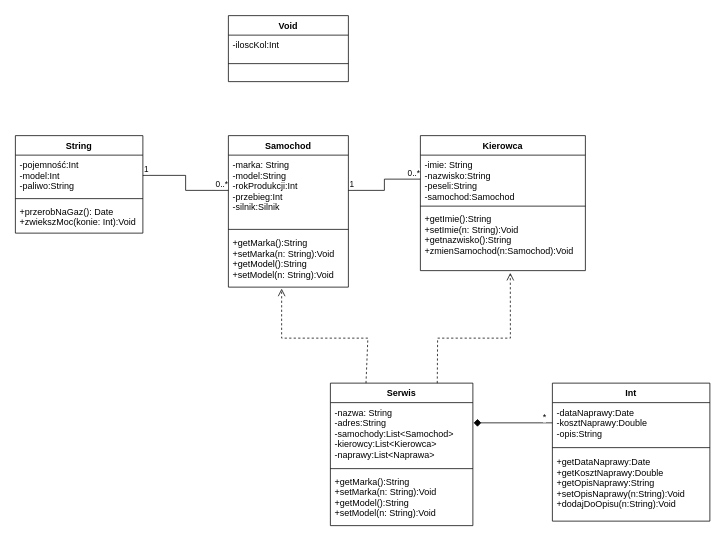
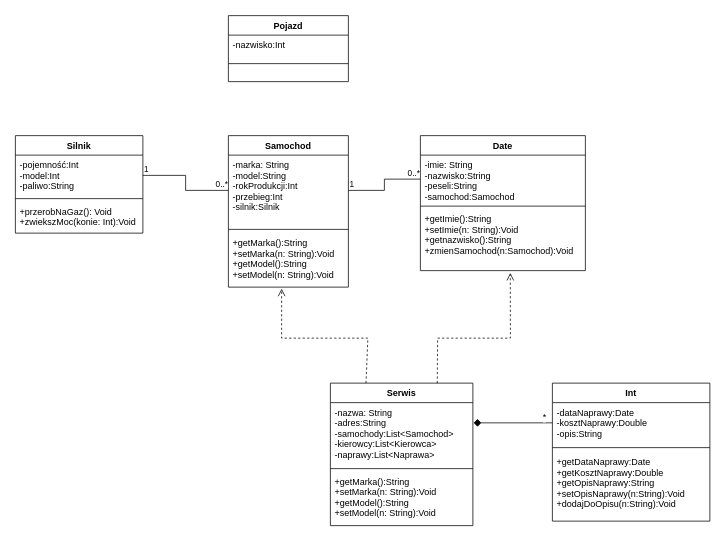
  <mxCell id="0" />
  <mxCell id="1" parent="0" />
  <mxCell id="2" value="Samochod" style="swimlane;fontStyle=1;align=center;verticalAlign=top;childLayout=stackLayout;horizontal=1;startSize=26;horizontalStack=0;resizeParent=1;resizeParentMax=0;resizeLast=0;collapsible=1;marginBottom=0;labelBackgroundColor=default;labelBorderColor=none;" vertex="1" parent="1"><mxGeometry x="304" y="180" width="160" height="202" as="geometry" /></mxCell>
  <mxCell id="3" value="-marka: String&#10;-model:String&#10;-rokProdukcji:Int&#10;-przebieg:Int&#10;-silnik:Silnik" style="text;strokeColor=none;fillColor=none;align=left;verticalAlign=top;spacingLeft=4;spacingRight=4;overflow=hidden;rotatable=0;points=[[0,0.5],[1,0.5]];portConstraint=eastwest;labelBackgroundColor=default;labelBorderColor=none;" vertex="1" parent="2"><mxGeometry y="26" width="160" height="94" as="geometry" /></mxCell>
  <mxCell id="4" value="" style="line;strokeWidth=1;fillColor=none;align=left;verticalAlign=middle;spacingTop=-1;spacingLeft=3;spacingRight=3;rotatable=0;labelPosition=right;points=[];portConstraint=eastwest;strokeColor=inherit;labelBackgroundColor=default;labelBorderColor=none;" vertex="1" parent="2"><mxGeometry y="120" width="160" height="10" as="geometry" /></mxCell>
  <mxCell id="5" value="+getMarka():String&#10;+setMarka(n: String):Void&#10;+getModel():String&#10;+setModel(n: String):Void" style="text;strokeColor=none;fillColor=none;align=left;verticalAlign=top;spacingLeft=4;spacingRight=4;overflow=hidden;rotatable=0;points=[[0,0.5],[1,0.5]];portConstraint=eastwest;labelBackgroundColor=default;labelBorderColor=none;" vertex="1" parent="2"><mxGeometry y="130" width="160" height="72" as="geometry" /></mxCell>
- <mxCell id="6" value="String" style="swimlane;fontStyle=1;align=center;verticalAlign=top;childLayout=stackLayout;horizontal=1;startSize=26;horizontalStack=0;resizeParent=1;resizeParentMax=0;resizeLast=0;collapsible=1;marginBottom=0;labelBackgroundColor=default;labelBorderColor=none;" vertex="1" parent="1"><mxGeometry x="20" y="180" width="170" height="130" as="geometry" /></mxCell>
+ <mxCell id="6" value="Silnik" style="swimlane;fontStyle=1;align=center;verticalAlign=top;childLayout=stackLayout;horizontal=1;startSize=26;horizontalStack=0;resizeParent=1;resizeParentMax=0;resizeLast=0;collapsible=1;marginBottom=0;labelBackgroundColor=default;labelBorderColor=none;" vertex="1" parent="1"><mxGeometry x="20" y="180" width="170" height="130" as="geometry" /></mxCell>
  <mxCell id="7" value="-pojemność:Int&#10;-model:Int&#10;-paliwo:String" style="text;strokeColor=none;fillColor=none;align=left;verticalAlign=top;spacingLeft=4;spacingRight=4;overflow=hidden;rotatable=0;points=[[0,0.5],[1,0.5]];portConstraint=eastwest;labelBackgroundColor=default;labelBorderColor=none;" vertex="1" parent="6"><mxGeometry y="26" width="170" height="54" as="geometry" /></mxCell>
  <mxCell id="8" value="" style="line;strokeWidth=1;fillColor=none;align=left;verticalAlign=middle;spacingTop=-1;spacingLeft=3;spacingRight=3;rotatable=0;labelPosition=right;points=[];portConstraint=eastwest;strokeColor=inherit;labelBackgroundColor=default;labelBorderColor=none;" vertex="1" parent="6"><mxGeometry y="80" width="170" height="8" as="geometry" /></mxCell>
- <mxCell id="9" value="+przerobNaGaz(): Date&#10;+zwiekszMoc(konie: Int):Void" style="text;strokeColor=none;fillColor=none;align=left;verticalAlign=top;spacingLeft=4;spacingRight=4;overflow=hidden;rotatable=0;points=[[0,0.5],[1,0.5]];portConstraint=eastwest;labelBackgroundColor=default;labelBorderColor=none;" vertex="1" parent="6"><mxGeometry y="88" width="170" height="42" as="geometry" /></mxCell>
- <mxCell id="10" value="Kierowca" style="swimlane;fontStyle=1;align=center;verticalAlign=top;childLayout=stackLayout;horizontal=1;startSize=26;horizontalStack=0;resizeParent=1;resizeParentMax=0;resizeLast=0;collapsible=1;marginBottom=0;labelBackgroundColor=default;labelBorderColor=none;" vertex="1" parent="1"><mxGeometry x="560" y="180" width="220" height="180" as="geometry" /></mxCell>
+ <mxCell id="9" value="+przerobNaGaz(): Void&#10;+zwiekszMoc(konie: Int):Void" style="text;strokeColor=none;fillColor=none;align=left;verticalAlign=top;spacingLeft=4;spacingRight=4;overflow=hidden;rotatable=0;points=[[0,0.5],[1,0.5]];portConstraint=eastwest;labelBackgroundColor=default;labelBorderColor=none;" vertex="1" parent="6"><mxGeometry y="88" width="170" height="42" as="geometry" /></mxCell>
+ <mxCell id="10" value="Date" style="swimlane;fontStyle=1;align=center;verticalAlign=top;childLayout=stackLayout;horizontal=1;startSize=26;horizontalStack=0;resizeParent=1;resizeParentMax=0;resizeLast=0;collapsible=1;marginBottom=0;labelBackgroundColor=default;labelBorderColor=none;" vertex="1" parent="1"><mxGeometry x="560" y="180" width="220" height="180" as="geometry" /></mxCell>
  <mxCell id="11" value="-imie: String&#10;-nazwisko:String&#10;-peseli:String&#10;-samochod:Samochod" style="text;strokeColor=none;fillColor=none;align=left;verticalAlign=top;spacingLeft=4;spacingRight=4;overflow=hidden;rotatable=0;points=[[0,0.5],[1,0.5]];portConstraint=eastwest;labelBackgroundColor=default;labelBorderColor=none;" vertex="1" parent="10"><mxGeometry y="26" width="220" height="64" as="geometry" /></mxCell>
  <mxCell id="12" value="" style="line;strokeWidth=1;fillColor=none;align=left;verticalAlign=middle;spacingTop=-1;spacingLeft=3;spacingRight=3;rotatable=0;labelPosition=right;points=[];portConstraint=eastwest;strokeColor=inherit;labelBackgroundColor=default;labelBorderColor=none;" vertex="1" parent="10"><mxGeometry y="90" width="220" height="8" as="geometry" /></mxCell>
  <mxCell id="13" value="+getImie():String&#10;+setImie(n: String):Void&#10;+getnazwisko():String&#10;+zmienSamochod(n:Samochod):Void" style="text;strokeColor=none;fillColor=none;align=left;verticalAlign=top;spacingLeft=4;spacingRight=4;overflow=hidden;rotatable=0;points=[[0,0.5],[1,0.5]];portConstraint=eastwest;labelBackgroundColor=default;labelBorderColor=none;" vertex="1" parent="10"><mxGeometry y="98" width="220" height="82" as="geometry" /></mxCell>
  <mxCell id="14" value="Serwis" style="swimlane;fontStyle=1;align=center;verticalAlign=top;childLayout=stackLayout;horizontal=1;startSize=26;horizontalStack=0;resizeParent=1;resizeParentMax=0;resizeLast=0;collapsible=1;marginBottom=0;labelBackgroundColor=default;labelBorderColor=none;" vertex="1" parent="1"><mxGeometry x="440" y="510" width="190" height="190" as="geometry" /></mxCell>
  <mxCell id="15" value="-nazwa: String&#10;-adres:String&#10;-samochody:List&lt;Samochod&gt;&#10;-kierowcy:List&lt;Kierowca&gt;&#10;-naprawy:List&lt;Naprawa&gt;" style="text;strokeColor=none;fillColor=none;align=left;verticalAlign=top;spacingLeft=4;spacingRight=4;overflow=hidden;rotatable=0;points=[[0,0.5],[1,0.5]];portConstraint=eastwest;labelBackgroundColor=default;labelBorderColor=none;" vertex="1" parent="14"><mxGeometry y="26" width="190" height="84" as="geometry" /></mxCell>
  <mxCell id="16" value="" style="line;strokeWidth=1;fillColor=none;align=left;verticalAlign=middle;spacingTop=-1;spacingLeft=3;spacingRight=3;rotatable=0;labelPosition=right;points=[];portConstraint=eastwest;strokeColor=inherit;labelBackgroundColor=default;labelBorderColor=none;" vertex="1" parent="14"><mxGeometry y="110" width="190" height="8" as="geometry" /></mxCell>
  <mxCell id="17" value="+getMarka():String&#10;+setMarka(n: String):Void&#10;+getModel():String&#10;+setModel(n: String):Void" style="text;strokeColor=none;fillColor=none;align=left;verticalAlign=top;spacingLeft=4;spacingRight=4;overflow=hidden;rotatable=0;points=[[0,0.5],[1,0.5]];portConstraint=eastwest;labelBackgroundColor=default;labelBorderColor=none;" vertex="1" parent="14"><mxGeometry y="118" width="190" height="72" as="geometry" /></mxCell>
  <mxCell id="18" value="Int" style="swimlane;fontStyle=1;align=center;verticalAlign=top;childLayout=stackLayout;horizontal=1;startSize=26;horizontalStack=0;resizeParent=1;resizeParentMax=0;resizeLast=0;collapsible=1;marginBottom=0;labelBackgroundColor=default;labelBorderColor=none;" vertex="1" parent="1"><mxGeometry x="736" y="510" width="210" height="184" as="geometry" /></mxCell>
  <mxCell id="19" value="-dataNaprawy:Date&#10;-kosztNaprawy:Double&#10;-opis:String" style="text;strokeColor=none;fillColor=none;align=left;verticalAlign=top;spacingLeft=4;spacingRight=4;overflow=hidden;rotatable=0;points=[[0,0.5],[1,0.5]];portConstraint=eastwest;labelBackgroundColor=default;labelBorderColor=none;" vertex="1" parent="18"><mxGeometry y="26" width="210" height="54" as="geometry" /></mxCell>
  <mxCell id="20" value="" style="line;strokeWidth=1;fillColor=none;align=left;verticalAlign=middle;spacingTop=-1;spacingLeft=3;spacingRight=3;rotatable=0;labelPosition=right;points=[];portConstraint=eastwest;strokeColor=inherit;labelBackgroundColor=default;labelBorderColor=none;" vertex="1" parent="18"><mxGeometry y="80" width="210" height="12" as="geometry" /></mxCell>
  <mxCell id="21" value="+getDataNaprawy:Date&#10;+getKosztNaprawy:Double&#10;+getOpisNaprawy:String&#10;+setOpisNaprawy(n:String):Void&#10;+dodajDoOpisu(n:String):Void" style="text;strokeColor=none;fillColor=none;align=left;verticalAlign=top;spacingLeft=4;spacingRight=4;overflow=hidden;rotatable=0;points=[[0,0.5],[1,0.5]];portConstraint=eastwest;labelBackgroundColor=default;labelBorderColor=none;" vertex="1" parent="18"><mxGeometry y="92" width="210" height="92" as="geometry" /></mxCell>
- <mxCell id="22" value="Void" style="swimlane;fontStyle=1;align=center;verticalAlign=top;childLayout=stackLayout;horizontal=1;startSize=26;horizontalStack=0;resizeParent=1;resizeParentMax=0;resizeLast=0;collapsible=1;marginBottom=0;labelBackgroundColor=default;labelBorderColor=none;" vertex="1" parent="1"><mxGeometry x="304" y="20" width="160" height="88" as="geometry" /></mxCell>
- <mxCell id="23" value="-iloscKol:Int" style="text;strokeColor=none;fillColor=none;align=left;verticalAlign=top;spacingLeft=4;spacingRight=4;overflow=hidden;rotatable=0;points=[[0,0.5],[1,0.5]];portConstraint=eastwest;labelBackgroundColor=default;labelBorderColor=none;" vertex="1" parent="22"><mxGeometry y="26" width="160" height="14" as="geometry" /></mxCell>
+ <mxCell id="22" value="Pojazd" style="swimlane;fontStyle=1;align=center;verticalAlign=top;childLayout=stackLayout;horizontal=1;startSize=26;horizontalStack=0;resizeParent=1;resizeParentMax=0;resizeLast=0;collapsible=1;marginBottom=0;labelBackgroundColor=default;labelBorderColor=none;" vertex="1" parent="1"><mxGeometry x="304" y="20" width="160" height="88" as="geometry" /></mxCell>
+ <mxCell id="23" value="-nazwisko:Int" style="text;strokeColor=none;fillColor=none;align=left;verticalAlign=top;spacingLeft=4;spacingRight=4;overflow=hidden;rotatable=0;points=[[0,0.5],[1,0.5]];portConstraint=eastwest;labelBackgroundColor=default;labelBorderColor=none;" vertex="1" parent="22"><mxGeometry y="26" width="160" height="14" as="geometry" /></mxCell>
  <mxCell id="24" value="" style="line;strokeWidth=1;fillColor=none;align=left;verticalAlign=middle;spacingTop=-1;spacingLeft=3;spacingRight=3;rotatable=0;labelPosition=right;points=[];portConstraint=eastwest;strokeColor=inherit;labelBackgroundColor=default;labelBorderColor=none;" vertex="1" parent="22"><mxGeometry y="40" width="160" height="48" as="geometry" /></mxCell>
  <mxCell id="25" value="" style="endArrow=none;html=1;edgeStyle=orthogonalEdgeStyle;rounded=0;exitX=1;exitY=0.5;exitDx=0;exitDy=0;entryX=0;entryY=0.5;entryDx=0;entryDy=0;labelBackgroundColor=default;labelBorderColor=none;" edge="1" parent="1" source="3" target="11"><mxGeometry relative="1" as="geometry"><mxPoint x="340" y="330" as="sourcePoint" /><mxPoint x="610" y="260" as="targetPoint" /></mxGeometry></mxCell>
  <mxCell id="26" value="1" style="edgeLabel;resizable=0;html=1;align=left;verticalAlign=bottom;labelBackgroundColor=default;labelBorderColor=none;" connectable="0" vertex="1" parent="25"><mxGeometry x="-1" relative="1" as="geometry" /></mxCell>
  <mxCell id="27" value="0..*" style="edgeLabel;resizable=0;html=1;align=right;verticalAlign=bottom;labelBackgroundColor=default;labelBorderColor=none;" connectable="0" vertex="1" parent="25"><mxGeometry x="1" relative="1" as="geometry" /></mxCell>
  <mxCell id="28" value="" style="endArrow=none;html=1;edgeStyle=orthogonalEdgeStyle;rounded=0;exitX=1;exitY=0.5;exitDx=0;exitDy=0;entryX=0;entryY=0.5;entryDx=0;entryDy=0;labelBackgroundColor=default;labelBorderColor=none;" edge="1" parent="1" source="7" target="3"><mxGeometry relative="1" as="geometry"><mxPoint x="474" y="263" as="sourcePoint" /><mxPoint x="300" y="253" as="targetPoint" /></mxGeometry></mxCell>
  <mxCell id="29" value="1" style="edgeLabel;resizable=0;html=1;align=left;verticalAlign=bottom;labelBackgroundColor=default;labelBorderColor=none;" connectable="0" vertex="1" parent="28"><mxGeometry x="-1" relative="1" as="geometry" /></mxCell>
  <mxCell id="30" value="0..*" style="edgeLabel;resizable=0;html=1;align=right;verticalAlign=bottom;labelBackgroundColor=default;labelBorderColor=none;" connectable="0" vertex="1" parent="28"><mxGeometry x="1" relative="1" as="geometry" /></mxCell>
  <mxCell id="31" value="" style="edgeStyle=orthogonalEdgeStyle;rounded=0;orthogonalLoop=1;jettySize=auto;html=1;strokeWidth=1;endArrow=diamond;endFill=1;endSize=8;targetPerimeterSpacing=0;entryX=1.005;entryY=0.321;entryDx=0;entryDy=0;entryPerimeter=0;labelBackgroundColor=default;labelBorderColor=none;" edge="1" parent="1" source="19" target="15"><mxGeometry relative="1" as="geometry" /></mxCell>
  <mxCell id="32" value="*" style="text;html=1;strokeColor=none;fillColor=none;align=center;verticalAlign=middle;whiteSpace=wrap;rounded=0;labelBackgroundColor=default;labelBorderColor=none;" vertex="1" parent="1"><mxGeometry x="696" y="540" width="60" height="30" as="geometry" /></mxCell>
  <mxCell id="33" value="" style="endArrow=open;startArrow=none;endFill=0;startFill=0;endSize=8;html=1;verticalAlign=bottom;dashed=1;labelBackgroundColor=default;rounded=0;strokeWidth=1;targetPerimeterSpacing=0;entryX=0.444;entryY=1.028;entryDx=0;entryDy=0;entryPerimeter=0;exitX=0.25;exitY=0;exitDx=0;exitDy=0;labelBorderColor=none;" edge="1" parent="1" source="14" target="5"><mxGeometry width="160" relative="1" as="geometry"><mxPoint x="500" y="460" as="sourcePoint" /><mxPoint x="660" y="460" as="targetPoint" /><Array as="points"><mxPoint x="490" y="450" /><mxPoint x="375" y="450" /></Array></mxGeometry></mxCell>
  <mxCell id="34" value="" style="endArrow=open;startArrow=none;endFill=0;startFill=0;endSize=8;html=1;verticalAlign=bottom;dashed=1;labelBackgroundColor=default;rounded=0;strokeWidth=1;targetPerimeterSpacing=0;entryX=0.545;entryY=1.037;entryDx=0;entryDy=0;entryPerimeter=0;exitX=0.75;exitY=0;exitDx=0;exitDy=0;labelBorderColor=none;" edge="1" parent="1" source="14" target="13"><mxGeometry width="160" relative="1" as="geometry"><mxPoint x="500" y="460" as="sourcePoint" /><mxPoint x="660" y="460" as="targetPoint" /><Array as="points"><mxPoint x="583" y="450" /><mxPoint x="680" y="450" /></Array></mxGeometry></mxCell>
